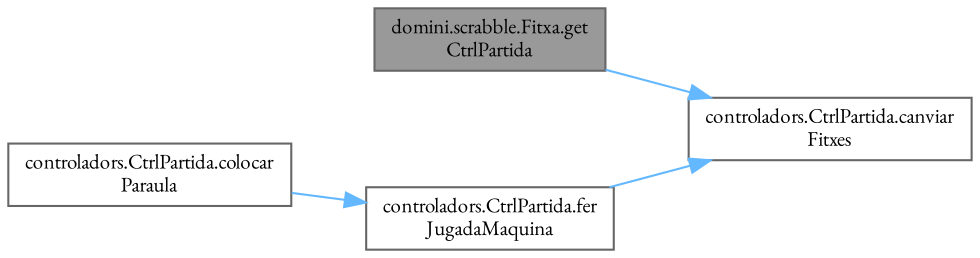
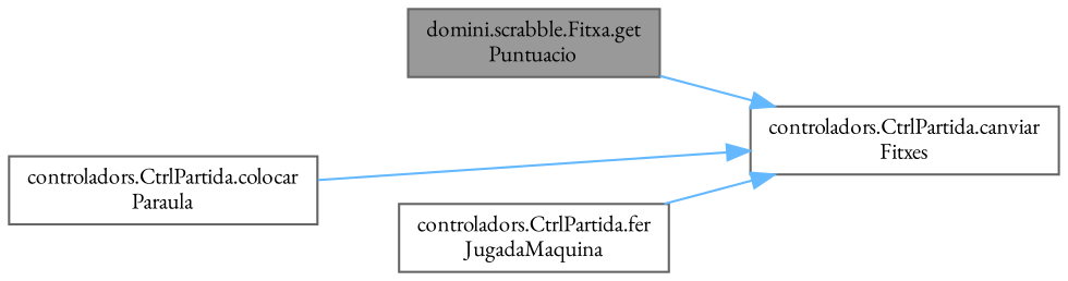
  digraph {
    fontname="EB Garamond"
    rankdir=RL
    node [color=grey40 fillcolor=white fontname="EB Garamond" fontsize=10 shape=box style=filled]
    edge [color=steelblue1 dir=back fontname="EB Garamond" fontsize=10 labelfontname=Helvetica labelfontsize=10 style=solid]
-   n1 [color=gray40 fillcolor=grey60 fontcolor=black height=0.2 label="domini.scrabble.Fitxa.get\lCtrlPartida" width=0.4]
+   n1 [color=gray40 fillcolor=grey60 fontcolor=black height=0.2 label="domini.scrabble.Fitxa.get\lPuntuacio" width=0.4]
    n2 [height=0.2 label="controladors.CtrlPartida.canviar\lFitxes" width=0.4]
    n3 [height=0.2 label="controladors.CtrlPartida.colocar\lParaula" width=0.4]
    n4 [height=0.2 label="controladors.CtrlPartida.fer\lJugadaMaquina" width=0.4]
    n2 -> n1
-   n4 -> n3
+   n2 -> n3
    n2 -> n4
  }
